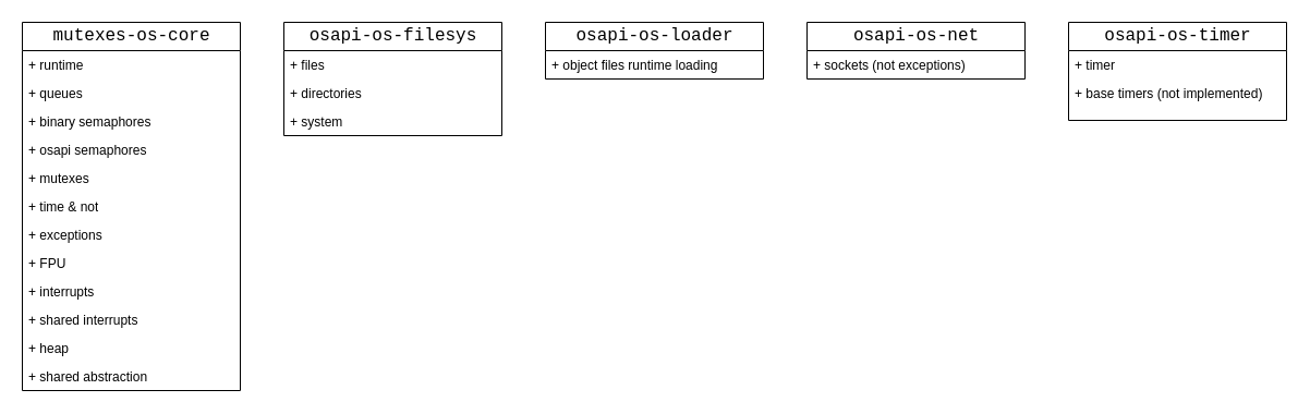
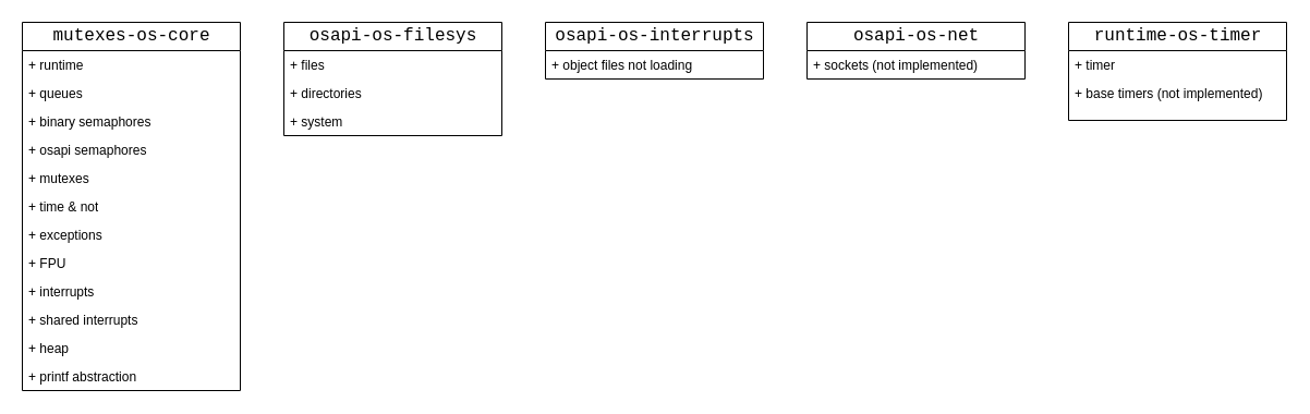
  <mxCell id="0" />
  <mxCell id="1" parent="0" />
  <mxCell id="2" value="&lt;p&gt;&lt;font style=&quot;font-size: 16px&quot; face=&quot;Courier New&quot;&gt;mutexes-os-core&lt;/font&gt;&lt;/p&gt;" style="swimlane;html=1;fontStyle=0;childLayout=stackLayout;horizontal=1;startSize=26;fillColor=none;horizontalStack=0;resizeParent=1;resizeLast=0;collapsible=1;marginBottom=0;swimlaneFillColor=#ffffff;rounded=0;shadow=0;comic=0;labelBackgroundColor=none;strokeColor=#000000;strokeWidth=1;fontFamily=Verdana;fontSize=10;fontColor=#000000;align=center;" vertex="1" parent="1"><mxGeometry x="20" y="20" width="200" height="338" as="geometry" /></mxCell>
  <mxCell id="3" value="+ runtime" style="text;html=1;strokeColor=none;fillColor=none;align=left;verticalAlign=top;spacingLeft=4;spacingRight=4;whiteSpace=wrap;overflow=hidden;rotatable=0;points=[[0,0.5],[1,0.5]];portConstraint=eastwest;" vertex="1" parent="2"><mxGeometry y="26" width="200" height="26" as="geometry" /></mxCell>
  <mxCell id="4" value="+ queues" style="text;html=1;strokeColor=none;fillColor=none;align=left;verticalAlign=top;spacingLeft=4;spacingRight=4;whiteSpace=wrap;overflow=hidden;rotatable=0;points=[[0,0.5],[1,0.5]];portConstraint=eastwest;" vertex="1" parent="2"><mxGeometry y="52" width="200" height="26" as="geometry" /></mxCell>
  <mxCell id="5" value="+ binary semaphores" style="text;html=1;strokeColor=none;fillColor=none;align=left;verticalAlign=top;spacingLeft=4;spacingRight=4;whiteSpace=wrap;overflow=hidden;rotatable=0;points=[[0,0.5],[1,0.5]];portConstraint=eastwest;" vertex="1" parent="2"><mxGeometry y="78" width="200" height="26" as="geometry" /></mxCell>
  <mxCell id="6" value="+ osapi semaphores" style="text;html=1;strokeColor=none;fillColor=none;align=left;verticalAlign=top;spacingLeft=4;spacingRight=4;whiteSpace=wrap;overflow=hidden;rotatable=0;points=[[0,0.5],[1,0.5]];portConstraint=eastwest;" vertex="1" parent="2"><mxGeometry y="104" width="200" height="26" as="geometry" /></mxCell>
  <mxCell id="7" value="+ mutexes" style="text;html=1;strokeColor=none;fillColor=none;align=left;verticalAlign=top;spacingLeft=4;spacingRight=4;whiteSpace=wrap;overflow=hidden;rotatable=0;points=[[0,0.5],[1,0.5]];portConstraint=eastwest;" vertex="1" parent="2"><mxGeometry y="130" width="200" height="26" as="geometry" /></mxCell>
  <mxCell id="8" value="+ time &amp;amp; not" style="text;html=1;strokeColor=none;fillColor=none;align=left;verticalAlign=top;spacingLeft=4;spacingRight=4;whiteSpace=wrap;overflow=hidden;rotatable=0;points=[[0,0.5],[1,0.5]];portConstraint=eastwest;" vertex="1" parent="2"><mxGeometry y="156" width="200" height="26" as="geometry" /></mxCell>
  <mxCell id="9" value="+ exceptions" style="text;html=1;strokeColor=none;fillColor=none;align=left;verticalAlign=top;spacingLeft=4;spacingRight=4;whiteSpace=wrap;overflow=hidden;rotatable=0;points=[[0,0.5],[1,0.5]];portConstraint=eastwest;" vertex="1" parent="2"><mxGeometry y="182" width="200" height="26" as="geometry" /></mxCell>
  <mxCell id="10" value="+ FPU" style="text;html=1;strokeColor=none;fillColor=none;align=left;verticalAlign=top;spacingLeft=4;spacingRight=4;whiteSpace=wrap;overflow=hidden;rotatable=0;points=[[0,0.5],[1,0.5]];portConstraint=eastwest;" vertex="1" parent="2"><mxGeometry y="208" width="200" height="26" as="geometry" /></mxCell>
  <mxCell id="11" value="+ interrupts" style="text;html=1;strokeColor=none;fillColor=none;align=left;verticalAlign=top;spacingLeft=4;spacingRight=4;whiteSpace=wrap;overflow=hidden;rotatable=0;points=[[0,0.5],[1,0.5]];portConstraint=eastwest;" vertex="1" parent="2"><mxGeometry y="234" width="200" height="26" as="geometry" /></mxCell>
  <mxCell id="12" value="+ shared interrupts" style="text;html=1;strokeColor=none;fillColor=none;align=left;verticalAlign=top;spacingLeft=4;spacingRight=4;whiteSpace=wrap;overflow=hidden;rotatable=0;points=[[0,0.5],[1,0.5]];portConstraint=eastwest;" vertex="1" parent="2"><mxGeometry y="260" width="200" height="26" as="geometry" /></mxCell>
  <mxCell id="13" value="+ heap" style="text;html=1;strokeColor=none;fillColor=none;align=left;verticalAlign=top;spacingLeft=4;spacingRight=4;whiteSpace=wrap;overflow=hidden;rotatable=0;points=[[0,0.5],[1,0.5]];portConstraint=eastwest;" vertex="1" parent="2"><mxGeometry y="286" width="200" height="26" as="geometry" /></mxCell>
- <mxCell id="14" value="+ shared abstraction" style="text;html=1;strokeColor=none;fillColor=none;align=left;verticalAlign=top;spacingLeft=4;spacingRight=4;whiteSpace=wrap;overflow=hidden;rotatable=0;points=[[0,0.5],[1,0.5]];portConstraint=eastwest;" vertex="1" parent="2"><mxGeometry y="312" width="200" height="26" as="geometry" /></mxCell>
- <mxCell id="15" value="&lt;p&gt;&lt;font style=&quot;font-size: 16px&quot; face=&quot;Courier New&quot;&gt;osapi-os-loader&lt;/font&gt;&lt;/p&gt;" style="swimlane;html=1;fontStyle=0;childLayout=stackLayout;horizontal=1;startSize=26;fillColor=none;horizontalStack=0;resizeParent=1;resizeLast=0;collapsible=1;marginBottom=0;swimlaneFillColor=#ffffff;rounded=0;shadow=0;comic=0;labelBackgroundColor=none;strokeColor=#000000;strokeWidth=1;fontFamily=Verdana;fontSize=10;fontColor=#000000;align=center;" vertex="1" parent="1"><mxGeometry x="500" y="20" width="200" height="52" as="geometry" /></mxCell>
- <mxCell id="16" value="+ object files runtime loading" style="text;html=1;strokeColor=none;fillColor=none;align=left;verticalAlign=top;spacingLeft=4;spacingRight=4;whiteSpace=wrap;overflow=hidden;rotatable=0;points=[[0,0.5],[1,0.5]];portConstraint=eastwest;" vertex="1" parent="15"><mxGeometry y="26" width="200" height="26" as="geometry" /></mxCell>
+ <mxCell id="14" value="+ printf abstraction" style="text;html=1;strokeColor=none;fillColor=none;align=left;verticalAlign=top;spacingLeft=4;spacingRight=4;whiteSpace=wrap;overflow=hidden;rotatable=0;points=[[0,0.5],[1,0.5]];portConstraint=eastwest;" vertex="1" parent="2"><mxGeometry y="312" width="200" height="26" as="geometry" /></mxCell>
+ <mxCell id="15" value="&lt;p&gt;&lt;font style=&quot;font-size: 16px&quot; face=&quot;Courier New&quot;&gt;osapi-os-interrupts&lt;/font&gt;&lt;/p&gt;" style="swimlane;html=1;fontStyle=0;childLayout=stackLayout;horizontal=1;startSize=26;fillColor=none;horizontalStack=0;resizeParent=1;resizeLast=0;collapsible=1;marginBottom=0;swimlaneFillColor=#ffffff;rounded=0;shadow=0;comic=0;labelBackgroundColor=none;strokeColor=#000000;strokeWidth=1;fontFamily=Verdana;fontSize=10;fontColor=#000000;align=center;" vertex="1" parent="1"><mxGeometry x="500" y="20" width="200" height="52" as="geometry" /></mxCell>
+ <mxCell id="16" value="+ object files not loading" style="text;html=1;strokeColor=none;fillColor=none;align=left;verticalAlign=top;spacingLeft=4;spacingRight=4;whiteSpace=wrap;overflow=hidden;rotatable=0;points=[[0,0.5],[1,0.5]];portConstraint=eastwest;" vertex="1" parent="15"><mxGeometry y="26" width="200" height="26" as="geometry" /></mxCell>
  <mxCell id="17" value="&lt;p&gt;&lt;font style=&quot;font-size: 16px&quot; face=&quot;Courier New&quot;&gt;osapi-os-net&lt;/font&gt;&lt;/p&gt;" style="swimlane;html=1;fontStyle=0;childLayout=stackLayout;horizontal=1;startSize=26;fillColor=none;horizontalStack=0;resizeParent=1;resizeLast=0;collapsible=1;marginBottom=0;swimlaneFillColor=#ffffff;rounded=0;shadow=0;comic=0;labelBackgroundColor=none;strokeColor=#000000;strokeWidth=1;fontFamily=Verdana;fontSize=10;fontColor=#000000;align=center;" vertex="1" parent="1"><mxGeometry x="740" y="20" width="200" height="52" as="geometry" /></mxCell>
- <mxCell id="18" value="+ sockets (not exceptions)" style="text;html=1;strokeColor=none;fillColor=none;align=left;verticalAlign=top;spacingLeft=4;spacingRight=4;whiteSpace=wrap;overflow=hidden;rotatable=0;points=[[0,0.5],[1,0.5]];portConstraint=eastwest;" vertex="1" parent="17"><mxGeometry y="26" width="200" height="26" as="geometry" /></mxCell>
- <mxCell id="19" value="&lt;p&gt;&lt;font style=&quot;font-size: 16px&quot; face=&quot;Courier New&quot;&gt;osapi-os-timer&lt;/font&gt;&lt;/p&gt;" style="swimlane;html=1;fontStyle=0;childLayout=stackLayout;horizontal=1;startSize=26;fillColor=none;horizontalStack=0;resizeParent=1;resizeLast=0;collapsible=1;marginBottom=0;swimlaneFillColor=#ffffff;rounded=0;shadow=0;comic=0;labelBackgroundColor=none;strokeColor=#000000;strokeWidth=1;fontFamily=Verdana;fontSize=10;fontColor=#000000;align=center;" vertex="1" parent="1"><mxGeometry x="980" y="20" width="200" height="90" as="geometry" /></mxCell>
+ <mxCell id="18" value="+ sockets (not implemented)" style="text;html=1;strokeColor=none;fillColor=none;align=left;verticalAlign=top;spacingLeft=4;spacingRight=4;whiteSpace=wrap;overflow=hidden;rotatable=0;points=[[0,0.5],[1,0.5]];portConstraint=eastwest;" vertex="1" parent="17"><mxGeometry y="26" width="200" height="26" as="geometry" /></mxCell>
+ <mxCell id="19" value="&lt;p&gt;&lt;font style=&quot;font-size: 16px&quot; face=&quot;Courier New&quot;&gt;runtime-os-timer&lt;/font&gt;&lt;/p&gt;" style="swimlane;html=1;fontStyle=0;childLayout=stackLayout;horizontal=1;startSize=26;fillColor=none;horizontalStack=0;resizeParent=1;resizeLast=0;collapsible=1;marginBottom=0;swimlaneFillColor=#ffffff;rounded=0;shadow=0;comic=0;labelBackgroundColor=none;strokeColor=#000000;strokeWidth=1;fontFamily=Verdana;fontSize=10;fontColor=#000000;align=center;" vertex="1" parent="1"><mxGeometry x="980" y="20" width="200" height="90" as="geometry" /></mxCell>
  <mxCell id="20" value="+ timer" style="text;html=1;strokeColor=none;fillColor=none;align=left;verticalAlign=top;spacingLeft=4;spacingRight=4;whiteSpace=wrap;overflow=hidden;rotatable=0;points=[[0,0.5],[1,0.5]];portConstraint=eastwest;" vertex="1" parent="19"><mxGeometry y="26" width="200" height="26" as="geometry" /></mxCell>
  <mxCell id="21" value="+ base timers (not implemented)" style="text;html=1;strokeColor=none;fillColor=none;align=left;verticalAlign=top;spacingLeft=4;spacingRight=4;whiteSpace=wrap;overflow=hidden;rotatable=0;points=[[0,0.5],[1,0.5]];portConstraint=eastwest;" vertex="1" parent="19"><mxGeometry y="52" width="200" height="38" as="geometry" /></mxCell>
  <mxCell id="22" value="&lt;p&gt;&lt;font style=&quot;font-size: 16px&quot; face=&quot;Courier New&quot;&gt;osapi-os-filesys&lt;/font&gt;&lt;/p&gt;" style="swimlane;html=1;fontStyle=0;childLayout=stackLayout;horizontal=1;startSize=26;fillColor=none;horizontalStack=0;resizeParent=1;resizeLast=0;collapsible=1;marginBottom=0;swimlaneFillColor=#ffffff;rounded=0;shadow=0;comic=0;labelBackgroundColor=none;strokeColor=#000000;strokeWidth=1;fontFamily=Verdana;fontSize=10;fontColor=#000000;align=center;" vertex="1" parent="1"><mxGeometry x="260" y="20" width="200" height="104" as="geometry" /></mxCell>
  <mxCell id="23" value="+ files" style="text;html=1;strokeColor=none;fillColor=none;align=left;verticalAlign=top;spacingLeft=4;spacingRight=4;whiteSpace=wrap;overflow=hidden;rotatable=0;points=[[0,0.5],[1,0.5]];portConstraint=eastwest;" vertex="1" parent="22"><mxGeometry y="26" width="200" height="26" as="geometry" /></mxCell>
  <mxCell id="24" value="+ directories" style="text;html=1;strokeColor=none;fillColor=none;align=left;verticalAlign=top;spacingLeft=4;spacingRight=4;whiteSpace=wrap;overflow=hidden;rotatable=0;points=[[0,0.5],[1,0.5]];portConstraint=eastwest;" vertex="1" parent="22"><mxGeometry y="52" width="200" height="26" as="geometry" /></mxCell>
  <mxCell id="25" value="+ system" style="text;html=1;strokeColor=none;fillColor=none;align=left;verticalAlign=top;spacingLeft=4;spacingRight=4;whiteSpace=wrap;overflow=hidden;rotatable=0;points=[[0,0.5],[1,0.5]];portConstraint=eastwest;" vertex="1" parent="22"><mxGeometry y="78" width="200" height="26" as="geometry" /></mxCell>
